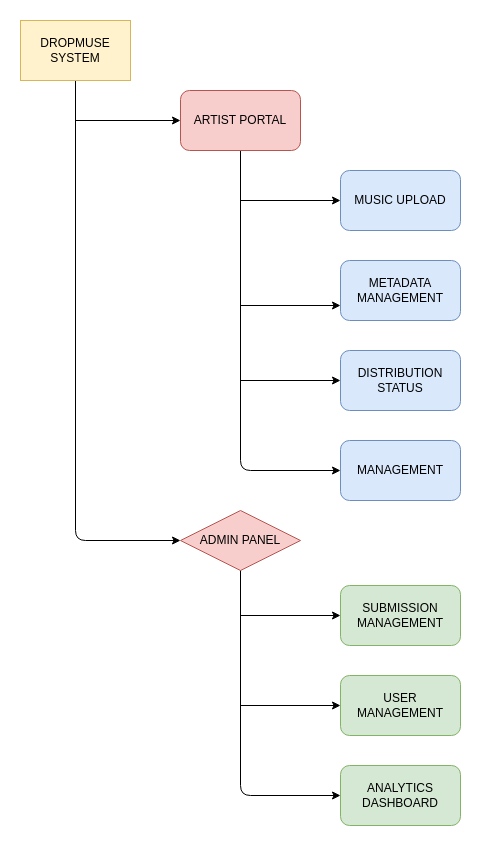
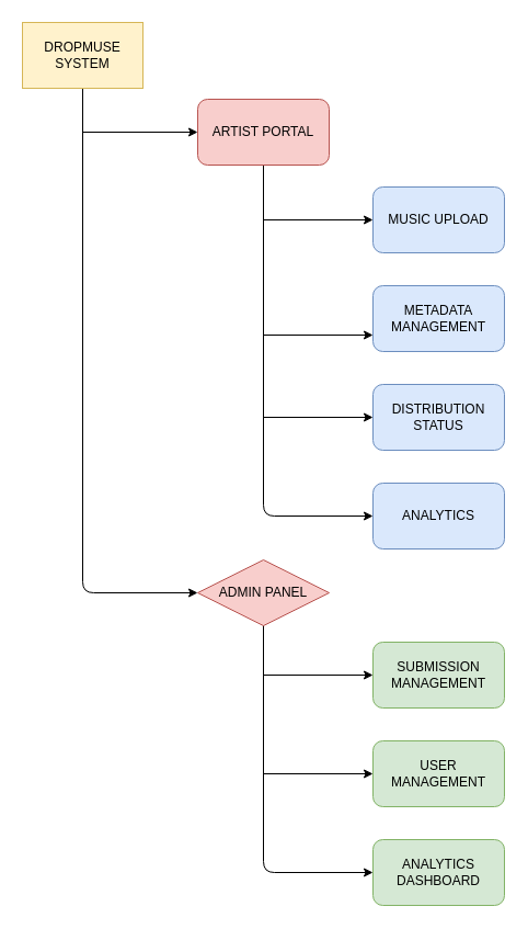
  <mxCell id="0" />
  <mxCell id="1" parent="0" />
  <mxCell id="2" style="edgeStyle=orthogonalEdgeStyle;rounded=1;orthogonalLoop=1;jettySize=auto;html=1;exitX=0.5;exitY=1;exitDx=0;exitDy=0;entryX=0;entryY=0.5;entryDx=0;entryDy=0;curved=0;" edge="1" parent="1" source="4" target="16"><mxGeometry relative="1" as="geometry" /></mxCell>
  <mxCell id="3" style="edgeStyle=orthogonalEdgeStyle;rounded=0;orthogonalLoop=1;jettySize=auto;html=1;exitX=0.5;exitY=1;exitDx=0;exitDy=0;entryX=0;entryY=0.5;entryDx=0;entryDy=0;" edge="1" parent="1" source="4" target="9"><mxGeometry relative="1" as="geometry" /></mxCell>
  <mxCell id="4" value="DROPMUSE SYSTEM" style="rounded=0;whiteSpace=wrap;html=1;fillColor=#fff2cc;strokeColor=#d6b656;" vertex="1" parent="1"><mxGeometry x="20" y="20" width="110" height="60" as="geometry" /></mxCell>
  <mxCell id="5" style="edgeStyle=orthogonalEdgeStyle;rounded=0;orthogonalLoop=1;jettySize=auto;html=1;exitX=0.5;exitY=1;exitDx=0;exitDy=0;entryX=0;entryY=0.75;entryDx=0;entryDy=0;" edge="1" parent="1" source="9" target="11"><mxGeometry relative="1" as="geometry" /></mxCell>
  <mxCell id="6" style="edgeStyle=orthogonalEdgeStyle;rounded=0;orthogonalLoop=1;jettySize=auto;html=1;exitX=0.5;exitY=1;exitDx=0;exitDy=0;entryX=0;entryY=0.5;entryDx=0;entryDy=0;" edge="1" parent="1" source="9" target="12"><mxGeometry relative="1" as="geometry" /></mxCell>
  <mxCell id="7" style="edgeStyle=orthogonalEdgeStyle;rounded=0;orthogonalLoop=1;jettySize=auto;html=1;exitX=0.5;exitY=1;exitDx=0;exitDy=0;entryX=0;entryY=0.5;entryDx=0;entryDy=0;" edge="1" parent="1" source="9" target="10"><mxGeometry relative="1" as="geometry" /></mxCell>
  <mxCell id="8" style="edgeStyle=orthogonalEdgeStyle;rounded=1;orthogonalLoop=1;jettySize=auto;html=1;exitX=0.5;exitY=1;exitDx=0;exitDy=0;entryX=0;entryY=0.5;entryDx=0;entryDy=0;curved=0;" edge="1" parent="1" source="9" target="20"><mxGeometry relative="1" as="geometry" /></mxCell>
  <mxCell id="9" value="ARTIST PORTAL" style="rounded=1;whiteSpace=wrap;html=1;fillColor=#f8cecc;strokeColor=#b85450;" vertex="1" parent="1"><mxGeometry x="180" y="90" width="120" height="60" as="geometry" /></mxCell>
  <mxCell id="10" value="MUSIC UPLOAD" style="rounded=1;whiteSpace=wrap;html=1;fillColor=#dae8fc;strokeColor=#6c8ebf;" vertex="1" parent="1"><mxGeometry x="340" y="170" width="120" height="60" as="geometry" /></mxCell>
  <mxCell id="11" value="METADATA MANAGEMENT" style="rounded=1;whiteSpace=wrap;html=1;fillColor=#dae8fc;strokeColor=#6c8ebf;" vertex="1" parent="1"><mxGeometry x="340" y="260" width="120" height="60" as="geometry" /></mxCell>
  <mxCell id="12" value="DISTRIBUTION STATUS" style="rounded=1;whiteSpace=wrap;html=1;fillColor=#dae8fc;strokeColor=#6c8ebf;" vertex="1" parent="1"><mxGeometry x="340" y="350" width="120" height="60" as="geometry" /></mxCell>
  <mxCell id="13" style="edgeStyle=orthogonalEdgeStyle;rounded=0;orthogonalLoop=1;jettySize=auto;html=1;exitX=0.5;exitY=1;exitDx=0;exitDy=0;entryX=0;entryY=0.5;entryDx=0;entryDy=0;" edge="1" parent="1" source="16" target="17"><mxGeometry relative="1" as="geometry" /></mxCell>
  <mxCell id="14" style="edgeStyle=orthogonalEdgeStyle;rounded=0;orthogonalLoop=1;jettySize=auto;html=1;exitX=0.5;exitY=1;exitDx=0;exitDy=0;entryX=0;entryY=0.5;entryDx=0;entryDy=0;" edge="1" parent="1" source="16" target="18"><mxGeometry relative="1" as="geometry" /></mxCell>
  <mxCell id="15" style="edgeStyle=orthogonalEdgeStyle;rounded=1;orthogonalLoop=1;jettySize=auto;html=1;exitX=0.5;exitY=1;exitDx=0;exitDy=0;entryX=0;entryY=0.5;entryDx=0;entryDy=0;curved=0;" edge="1" parent="1" source="16" target="19"><mxGeometry relative="1" as="geometry" /></mxCell>
  <mxCell id="16" value="ADMIN PANEL" style="rhombus;whiteSpace=wrap;html=1;fillColor=#f8cecc;strokeColor=#b85450;" vertex="1" parent="1"><mxGeometry x="180" y="510" width="120" height="60" as="geometry" /></mxCell>
  <mxCell id="17" value="SUBMISSION MANAGEMENT" style="rounded=1;whiteSpace=wrap;html=1;fillColor=#d5e8d4;strokeColor=#82b366;" vertex="1" parent="1"><mxGeometry x="340" y="585" width="120" height="60" as="geometry" /></mxCell>
  <mxCell id="18" value="USER MANAGEMENT" style="rounded=1;whiteSpace=wrap;html=1;fillColor=#d5e8d4;strokeColor=#82b366;" vertex="1" parent="1"><mxGeometry x="340" y="675" width="120" height="60" as="geometry" /></mxCell>
  <mxCell id="19" value="ANALYTICS DASHBOARD" style="rounded=1;whiteSpace=wrap;html=1;fillColor=#d5e8d4;strokeColor=#82b366;" vertex="1" parent="1"><mxGeometry x="340" y="765" width="120" height="60" as="geometry" /></mxCell>
- <mxCell id="20" value="MANAGEMENT" style="rounded=1;whiteSpace=wrap;html=1;fillColor=#dae8fc;strokeColor=#6c8ebf;" vertex="1" parent="1"><mxGeometry x="340" y="440" width="120" height="60" as="geometry" /></mxCell>
+ <mxCell id="20" value="ANALYTICS" style="rounded=1;whiteSpace=wrap;html=1;fillColor=#dae8fc;strokeColor=#6c8ebf;" vertex="1" parent="1"><mxGeometry x="340" y="440" width="120" height="60" as="geometry" /></mxCell>
